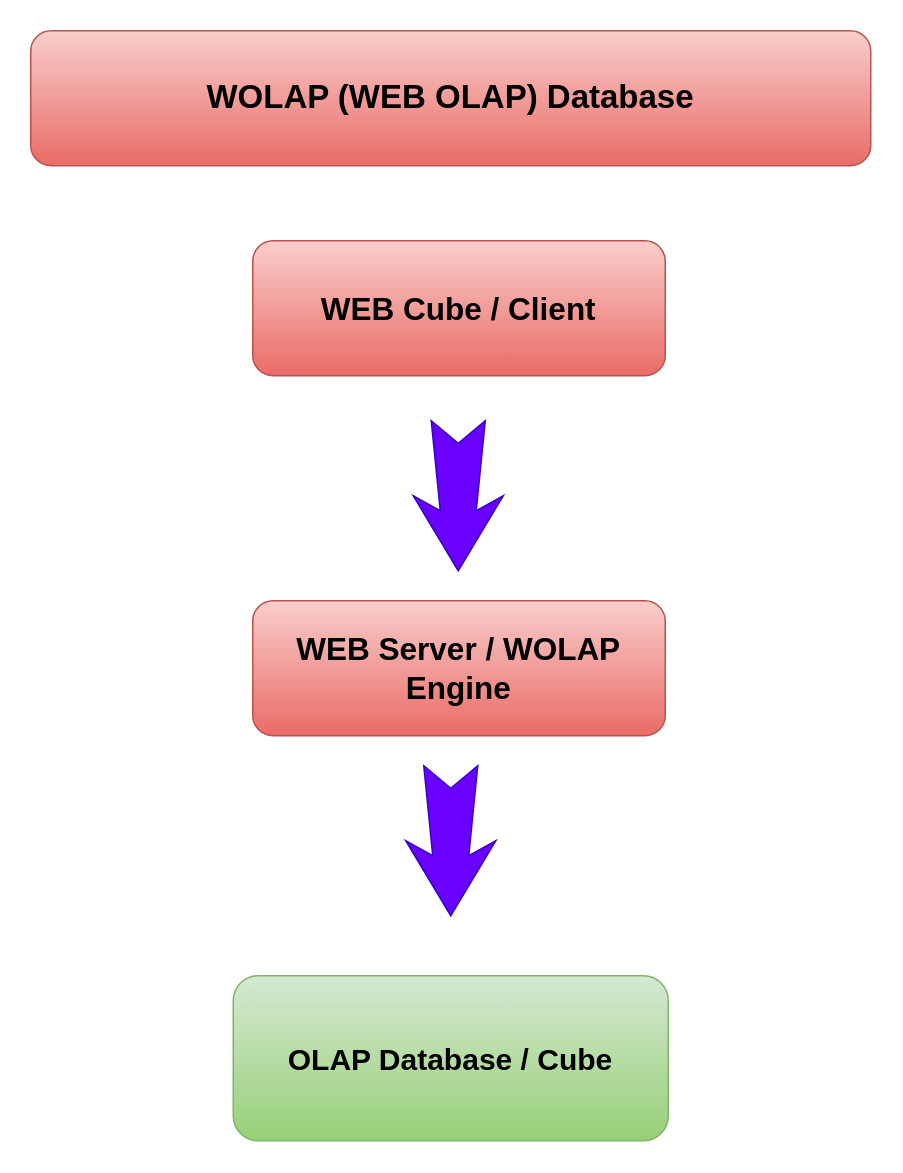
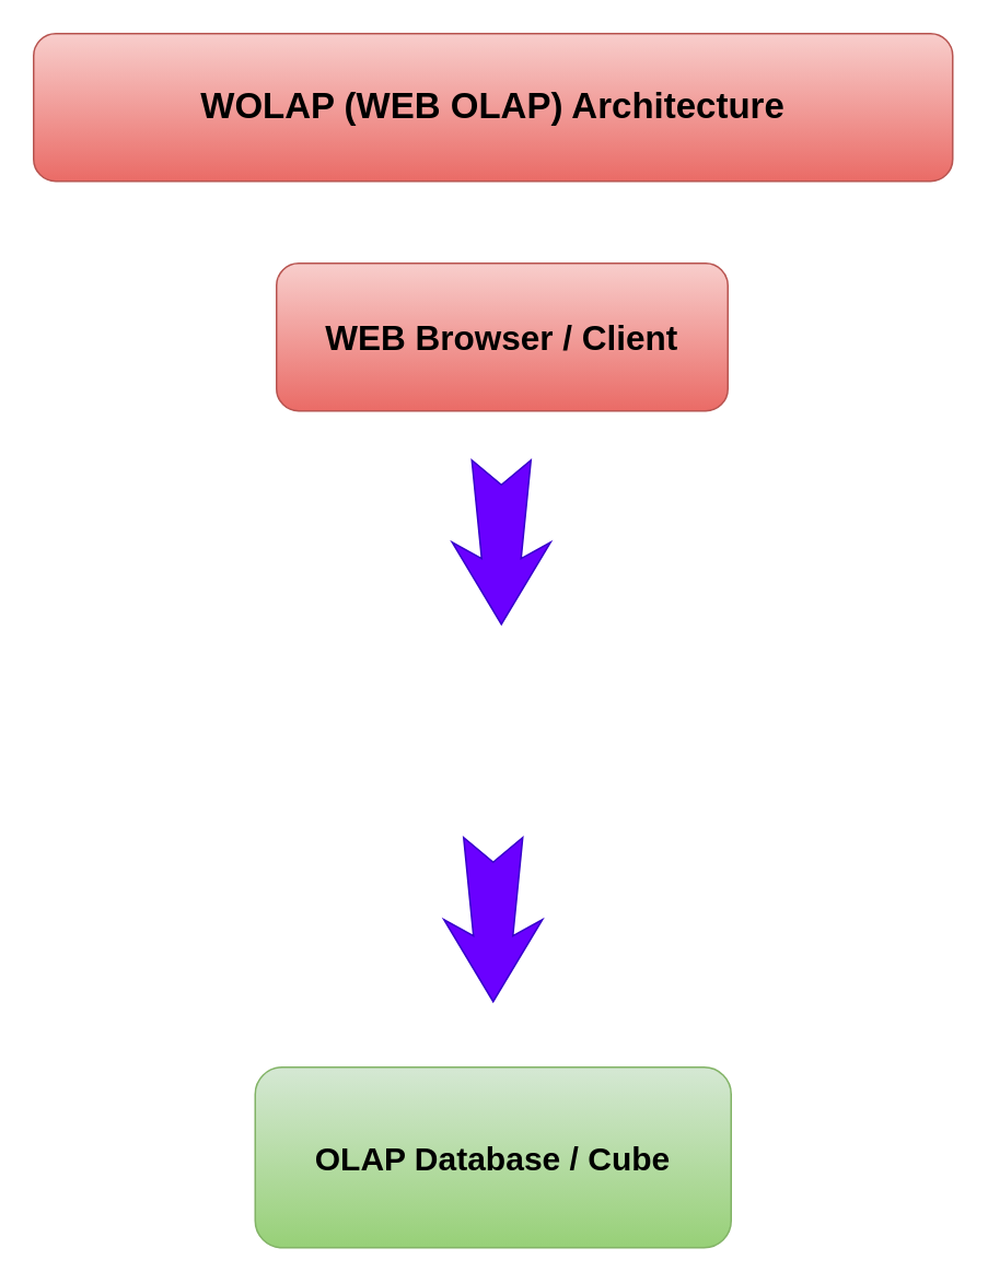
  <mxCell id="0" />
  <mxCell id="1" parent="0" />
  <mxCell id="2" value="" style="html=1;shadow=0;dashed=0;align=center;verticalAlign=middle;shape=mxgraph.arrows2.stylisedArrow;dy=0.6;dx=40;notch=15;feather=0.4;fillColor=#6a00ff;fontColor=#ffffff;strokeColor=#3700CC;rotation=90;" vertex="1" parent="1"><mxGeometry x="255" y="300" width="100" height="60" as="geometry" /></mxCell>
- <mxCell id="3" value="&lt;font style=&quot;font-size: 21px;&quot;&gt;&lt;b style=&quot;&quot;&gt;WEB Cube / Client&lt;/b&gt;&lt;/font&gt;" style="rounded=1;whiteSpace=wrap;html=1;fillColor=#f8cecc;strokeColor=#b85450;gradientColor=#ea6b66;" vertex="1" parent="1"><mxGeometry x="168" y="160" width="275" height="90" as="geometry" /></mxCell>
- <mxCell id="4" value="&lt;font style=&quot;font-size: 21px;&quot;&gt;&lt;b style=&quot;&quot;&gt;WEB Server / WOLAP Engine&lt;/b&gt;&lt;/font&gt;" style="rounded=1;whiteSpace=wrap;html=1;fillColor=#f8cecc;strokeColor=#b85450;gradientColor=#ea6b66;" vertex="1" parent="1"><mxGeometry x="168" y="400" width="275" height="90" as="geometry" /></mxCell>
+ <mxCell id="3" value="&lt;font style=&quot;font-size: 21px;&quot;&gt;&lt;b style=&quot;&quot;&gt;WEB Browser / Client&lt;/b&gt;&lt;/font&gt;" style="rounded=1;whiteSpace=wrap;html=1;fillColor=#f8cecc;strokeColor=#b85450;gradientColor=#ea6b66;" vertex="1" parent="1"><mxGeometry x="168" y="160" width="275" height="90" as="geometry" /></mxCell>
  <mxCell id="5" value="" style="html=1;shadow=0;dashed=0;align=center;verticalAlign=middle;shape=mxgraph.arrows2.stylisedArrow;dy=0.6;dx=40;notch=15;feather=0.4;fillColor=#6a00ff;fontColor=#ffffff;strokeColor=#3700CC;rotation=90;" vertex="1" parent="1"><mxGeometry x="250" y="530" width="100" height="60" as="geometry" /></mxCell>
- <mxCell id="6" value="&lt;span style=&quot;font-size: 22px;&quot;&gt;&lt;b&gt;WOLAP (WEB OLAP) Database&lt;/b&gt;&lt;/span&gt;" style="rounded=1;whiteSpace=wrap;html=1;fillColor=#f8cecc;strokeColor=#b85450;gradientColor=#ea6b66;" vertex="1" parent="1"><mxGeometry x="20" y="20" width="560" height="90" as="geometry" /></mxCell>
+ <mxCell id="6" value="&lt;span style=&quot;font-size: 22px;&quot;&gt;&lt;b&gt;WOLAP (WEB OLAP) Architecture&lt;/b&gt;&lt;/span&gt;" style="rounded=1;whiteSpace=wrap;html=1;fillColor=#f8cecc;strokeColor=#b85450;gradientColor=#ea6b66;" vertex="1" parent="1"><mxGeometry x="20" y="20" width="560" height="90" as="geometry" /></mxCell>
  <mxCell id="7" value="&lt;span style=&quot;font-size: 20px;&quot;&gt;&lt;b&gt;OLAP Database / Cube&lt;/b&gt;&lt;/span&gt;" style="whiteSpace=wrap;html=1;fillColor=#d5e8d4;gradientColor=#97d077;strokeColor=#82b366;rounded=1;" vertex="1" parent="1"><mxGeometry x="155" y="650" width="290" height="110" as="geometry" /></mxCell>
